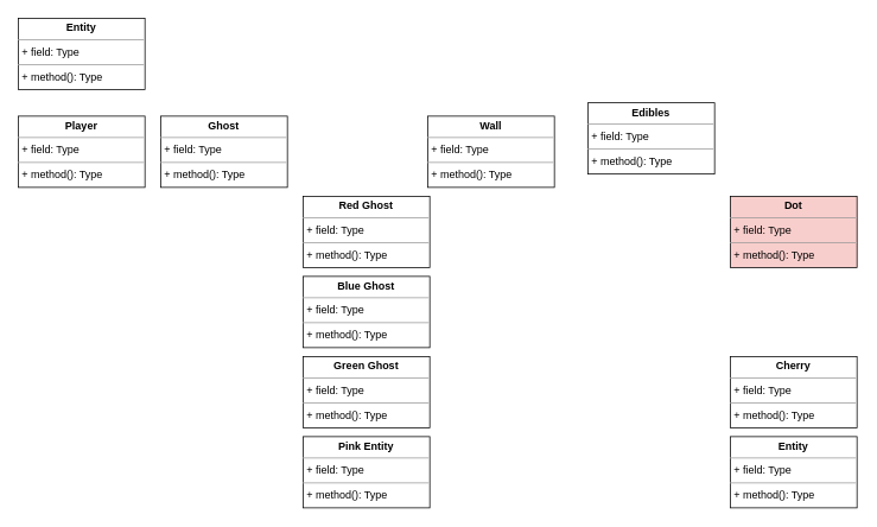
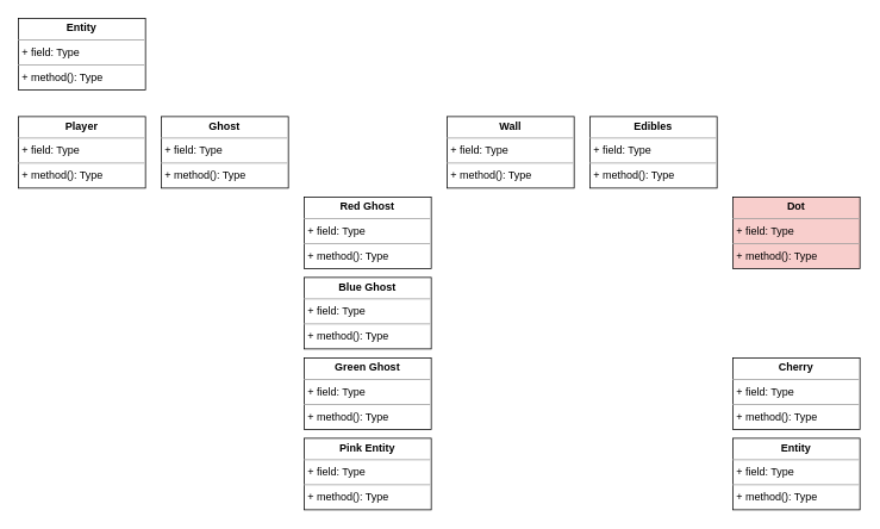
  <mxCell id="0" />
  <mxCell id="1" parent="0" />
  <mxCell id="2" value="&lt;p style=&quot;margin:0px;margin-top:4px;text-align:center;&quot;&gt;&lt;b&gt;Entity&lt;/b&gt;&lt;/p&gt;&lt;hr size=&quot;1&quot;&gt;&lt;p style=&quot;margin:0px;margin-left:4px;&quot;&gt;+ field: Type&lt;/p&gt;&lt;hr size=&quot;1&quot;&gt;&lt;p style=&quot;margin:0px;margin-left:4px;&quot;&gt;+ method(): Type&lt;/p&gt;" style="verticalAlign=top;align=left;overflow=fill;fontSize=12;fontFamily=Helvetica;html=1;whiteSpace=wrap;" vertex="1" parent="1"><mxGeometry x="20" y="20" width="142.22" height="80" as="geometry" /></mxCell>
  <mxCell id="3" value="&lt;p style=&quot;margin:0px;margin-top:4px;text-align:center;&quot;&gt;&lt;b&gt;Player&lt;/b&gt;&lt;/p&gt;&lt;hr size=&quot;1&quot;&gt;&lt;p style=&quot;margin:0px;margin-left:4px;&quot;&gt;+ field: Type&lt;/p&gt;&lt;hr size=&quot;1&quot;&gt;&lt;p style=&quot;margin:0px;margin-left:4px;&quot;&gt;+ method(): Type&lt;/p&gt;" style="verticalAlign=top;align=left;overflow=fill;fontSize=12;fontFamily=Helvetica;html=1;whiteSpace=wrap;" vertex="1" parent="1"><mxGeometry x="20" y="130" width="142.22" height="80" as="geometry" /></mxCell>
  <mxCell id="4" value="&lt;p style=&quot;margin:0px;margin-top:4px;text-align:center;&quot;&gt;&lt;b&gt;Ghost&lt;/b&gt;&lt;/p&gt;&lt;hr size=&quot;1&quot;&gt;&lt;p style=&quot;margin:0px;margin-left:4px;&quot;&gt;+ field: Type&lt;/p&gt;&lt;hr size=&quot;1&quot;&gt;&lt;p style=&quot;margin:0px;margin-left:4px;&quot;&gt;+ method(): Type&lt;/p&gt;" style="verticalAlign=top;align=left;overflow=fill;fontSize=12;fontFamily=Helvetica;html=1;whiteSpace=wrap;" vertex="1" parent="1"><mxGeometry x="180" y="130" width="142.22" height="80" as="geometry" /></mxCell>
- <mxCell id="5" value="&lt;p style=&quot;margin:0px;margin-top:4px;text-align:center;&quot;&gt;&lt;b&gt;Wall&lt;/b&gt;&lt;/p&gt;&lt;hr size=&quot;1&quot;&gt;&lt;p style=&quot;margin:0px;margin-left:4px;&quot;&gt;+ field: Type&lt;/p&gt;&lt;hr size=&quot;1&quot;&gt;&lt;p style=&quot;margin:0px;margin-left:4px;&quot;&gt;+ method(): Type&lt;/p&gt;" style="verticalAlign=top;align=left;overflow=fill;fontSize=12;fontFamily=Helvetica;html=1;whiteSpace=wrap;" vertex="1" parent="1"><mxGeometry x="480" y="130" width="142.22" height="80" as="geometry" /></mxCell>
- <mxCell id="6" value="&lt;p style=&quot;margin:0px;margin-top:4px;text-align:center;&quot;&gt;&lt;b&gt;Edibles&lt;/b&gt;&lt;/p&gt;&lt;hr size=&quot;1&quot;&gt;&lt;p style=&quot;margin:0px;margin-left:4px;&quot;&gt;+ field: Type&lt;/p&gt;&lt;hr size=&quot;1&quot;&gt;&lt;p style=&quot;margin:0px;margin-left:4px;&quot;&gt;+ method(): Type&lt;/p&gt;" style="verticalAlign=top;align=left;overflow=fill;fontSize=12;fontFamily=Helvetica;html=1;whiteSpace=wrap;" vertex="1" parent="1"><mxGeometry x="660" y="115" width="142.22" height="80" as="geometry" /></mxCell>
+ <mxCell id="5" value="&lt;p style=&quot;margin:0px;margin-top:4px;text-align:center;&quot;&gt;&lt;b&gt;Wall&lt;/b&gt;&lt;/p&gt;&lt;hr size=&quot;1&quot;&gt;&lt;p style=&quot;margin:0px;margin-left:4px;&quot;&gt;+ field: Type&lt;/p&gt;&lt;hr size=&quot;1&quot;&gt;&lt;p style=&quot;margin:0px;margin-left:4px;&quot;&gt;+ method(): Type&lt;/p&gt;" style="verticalAlign=top;align=left;overflow=fill;fontSize=12;fontFamily=Helvetica;html=1;whiteSpace=wrap;" vertex="1" parent="1"><mxGeometry x="500" y="130" width="142.22" height="80" as="geometry" /></mxCell>
+ <mxCell id="6" value="&lt;p style=&quot;margin:0px;margin-top:4px;text-align:center;&quot;&gt;&lt;b&gt;Edibles&lt;/b&gt;&lt;/p&gt;&lt;hr size=&quot;1&quot;&gt;&lt;p style=&quot;margin:0px;margin-left:4px;&quot;&gt;+ field: Type&lt;/p&gt;&lt;hr size=&quot;1&quot;&gt;&lt;p style=&quot;margin:0px;margin-left:4px;&quot;&gt;+ method(): Type&lt;/p&gt;" style="verticalAlign=top;align=left;overflow=fill;fontSize=12;fontFamily=Helvetica;html=1;whiteSpace=wrap;" vertex="1" parent="1"><mxGeometry x="660" y="130" width="142.22" height="80" as="geometry" /></mxCell>
  <mxCell id="7" value="&lt;p style=&quot;margin:0px;margin-top:4px;text-align:center;&quot;&gt;&lt;b&gt;Red Ghost&lt;/b&gt;&lt;/p&gt;&lt;hr size=&quot;1&quot;&gt;&lt;p style=&quot;margin:0px;margin-left:4px;&quot;&gt;+ field: Type&lt;/p&gt;&lt;hr size=&quot;1&quot;&gt;&lt;p style=&quot;margin:0px;margin-left:4px;&quot;&gt;+ method(): Type&lt;/p&gt;" style="verticalAlign=top;align=left;overflow=fill;fontSize=12;fontFamily=Helvetica;html=1;whiteSpace=wrap;" vertex="1" parent="1"><mxGeometry x="340" y="220" width="142.22" height="80" as="geometry" /></mxCell>
  <mxCell id="8" value="&lt;p style=&quot;margin:0px;margin-top:4px;text-align:center;&quot;&gt;&lt;b&gt;Blue Ghost&lt;/b&gt;&lt;/p&gt;&lt;hr size=&quot;1&quot;&gt;&lt;p style=&quot;margin:0px;margin-left:4px;&quot;&gt;+ field: Type&lt;/p&gt;&lt;hr size=&quot;1&quot;&gt;&lt;p style=&quot;margin:0px;margin-left:4px;&quot;&gt;+ method(): Type&lt;/p&gt;" style="verticalAlign=top;align=left;overflow=fill;fontSize=12;fontFamily=Helvetica;html=1;whiteSpace=wrap;" vertex="1" parent="1"><mxGeometry x="340" y="310" width="142.22" height="80" as="geometry" /></mxCell>
  <mxCell id="9" value="&lt;p style=&quot;margin:0px;margin-top:4px;text-align:center;&quot;&gt;&lt;b&gt;Green Ghost&lt;/b&gt;&lt;/p&gt;&lt;hr size=&quot;1&quot;&gt;&lt;p style=&quot;margin:0px;margin-left:4px;&quot;&gt;+ field: Type&lt;/p&gt;&lt;hr size=&quot;1&quot;&gt;&lt;p style=&quot;margin:0px;margin-left:4px;&quot;&gt;+ method(): Type&lt;/p&gt;" style="verticalAlign=top;align=left;overflow=fill;fontSize=12;fontFamily=Helvetica;html=1;whiteSpace=wrap;" vertex="1" parent="1"><mxGeometry x="340" y="400" width="142.22" height="80" as="geometry" /></mxCell>
  <mxCell id="10" value="&lt;p style=&quot;margin:0px;margin-top:4px;text-align:center;&quot;&gt;&lt;b&gt;Pink Entity&lt;/b&gt;&lt;/p&gt;&lt;hr size=&quot;1&quot;&gt;&lt;p style=&quot;margin:0px;margin-left:4px;&quot;&gt;+ field: Type&lt;/p&gt;&lt;hr size=&quot;1&quot;&gt;&lt;p style=&quot;margin:0px;margin-left:4px;&quot;&gt;+ method(): Type&lt;/p&gt;" style="verticalAlign=top;align=left;overflow=fill;fontSize=12;fontFamily=Helvetica;html=1;whiteSpace=wrap;" vertex="1" parent="1"><mxGeometry x="340" y="490" width="142.22" height="80" as="geometry" /></mxCell>
  <mxCell id="11" value="&lt;p style=&quot;margin:0px;margin-top:4px;text-align:center;&quot;&gt;&lt;b&gt;Dot&lt;/b&gt;&lt;/p&gt;&lt;hr size=&quot;1&quot;&gt;&lt;p style=&quot;margin:0px;margin-left:4px;&quot;&gt;+ field: Type&lt;/p&gt;&lt;hr size=&quot;1&quot;&gt;&lt;p style=&quot;margin:0px;margin-left:4px;&quot;&gt;+ method(): Type&lt;/p&gt;" style="verticalAlign=top;align=left;overflow=fill;fontSize=12;fontFamily=Helvetica;html=1;whiteSpace=wrap;fillColor=#f8cecc;" vertex="1" parent="1"><mxGeometry x="820" y="220" width="142.22" height="80" as="geometry" /></mxCell>
  <mxCell id="12" value="&lt;p style=&quot;margin:0px;margin-top:4px;text-align:center;&quot;&gt;&lt;b&gt;Entity&lt;/b&gt;&lt;/p&gt;&lt;hr size=&quot;1&quot;&gt;&lt;p style=&quot;margin:0px;margin-left:4px;&quot;&gt;+ field: Type&lt;/p&gt;&lt;hr size=&quot;1&quot;&gt;&lt;p style=&quot;margin:0px;margin-left:4px;&quot;&gt;+ method(): Type&lt;/p&gt;" style="verticalAlign=top;align=left;overflow=fill;fontSize=12;fontFamily=Helvetica;html=1;whiteSpace=wrap;" vertex="1" parent="1"><mxGeometry x="820" y="490" width="142.22" height="80" as="geometry" /></mxCell>
  <mxCell id="13" value="&lt;p style=&quot;margin:0px;margin-top:4px;text-align:center;&quot;&gt;&lt;b&gt;Cherry&lt;/b&gt;&lt;/p&gt;&lt;hr size=&quot;1&quot;&gt;&lt;p style=&quot;margin:0px;margin-left:4px;&quot;&gt;+ field: Type&lt;/p&gt;&lt;hr size=&quot;1&quot;&gt;&lt;p style=&quot;margin:0px;margin-left:4px;&quot;&gt;+ method(): Type&lt;/p&gt;" style="verticalAlign=top;align=left;overflow=fill;fontSize=12;fontFamily=Helvetica;html=1;whiteSpace=wrap;" vertex="1" parent="1"><mxGeometry x="820" y="400" width="142.22" height="80" as="geometry" /></mxCell>
